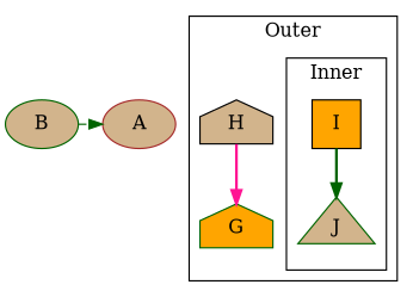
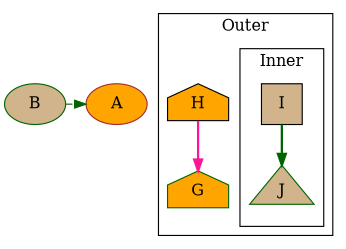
  strict digraph {
    rankdir=TB
    node [color=darkgreen fillcolor=orange shape=oval style=filled]
    edge [color=darkgreen style=bold]
-   A [color=brown fillcolor=tan]
+   A [color=brown]
    B [fillcolor=tan]
-   I [color=black shape=square]
+   I [color=black fillcolor=tan shape=square]
    J [fillcolor=tan shape=triangle]
    G [shape=house]
-   H [color=black fillcolor=tan shape=house]
+   H [color=black shape=house]
    subgraph sub_1 {
      rank=same
      A
      B
    }
    subgraph cluster_2 {
      label=Outer
      G
      H
      subgraph cluster_3 {
        label=Inner
        I
        J
      }
    }
    B -> A [style=dashed]
    I -> J
    H -> G [color=deeppink]
  }
